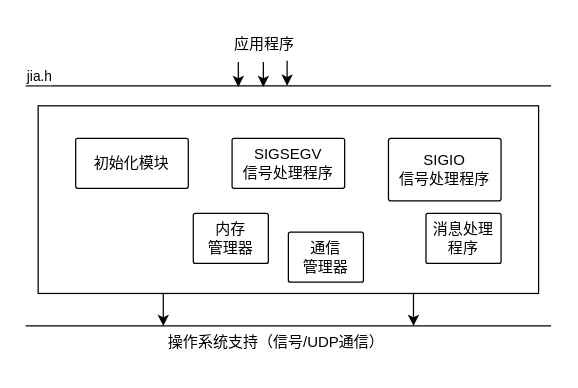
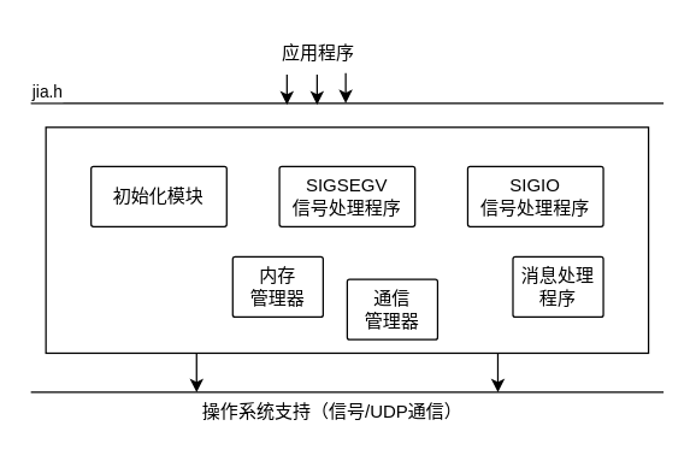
  <mxCell id="0" />
  <mxCell id="1" parent="0" />
  <mxCell id="2" value="" style="rounded=0;whiteSpace=wrap;html=1;" parent="1" vertex="1"><mxGeometry x="30" y="84" width="400" height="150" as="geometry" /></mxCell>
  <mxCell id="3" value="内存&lt;div&gt;管理器&lt;/div&gt;" style="rounded=1;whiteSpace=wrap;html=1;arcSize=4;" parent="1" vertex="1"><mxGeometry x="154" y="170" width="60" height="40" as="geometry" /></mxCell>
  <mxCell id="4" value="SIGSEGV&lt;div&gt;信号处理程序&lt;/div&gt;" style="rounded=1;whiteSpace=wrap;html=1;arcSize=4;" parent="1" vertex="1"><mxGeometry x="185" y="110" width="90" height="40" as="geometry" /></mxCell>
- <mxCell id="5" value="SIGIO&lt;div&gt;信号处理程序&lt;/div&gt;" style="rounded=1;whiteSpace=wrap;html=1;arcSize=4;" parent="1" vertex="1"><mxGeometry x="310" y="110" width="90" height="50" as="geometry" /></mxCell>
+ <mxCell id="5" value="SIGIO&lt;div&gt;信号处理程序&lt;/div&gt;" style="rounded=1;whiteSpace=wrap;html=1;arcSize=4;" parent="1" vertex="1"><mxGeometry x="310" y="110" width="90" height="40" as="geometry" /></mxCell>
  <mxCell id="6" value="消息处理程序" style="rounded=1;whiteSpace=wrap;html=1;arcSize=4;" parent="1" vertex="1"><mxGeometry x="340" y="170" width="60" height="40" as="geometry" /></mxCell>
  <mxCell id="7" value="初始化模块" style="rounded=1;whiteSpace=wrap;html=1;arcSize=4;" parent="1" vertex="1"><mxGeometry x="60" y="110" width="90" height="40" as="geometry" /></mxCell>
  <mxCell id="8" value="" style="endArrow=none;html=1;rounded=0;" parent="1" edge="1"><mxGeometry width="50" height="50" relative="1" as="geometry"><mxPoint x="20" y="68" as="sourcePoint" /><mxPoint x="440" y="68" as="targetPoint" /></mxGeometry></mxCell>
  <mxCell id="9" value="jia.h" style="edgeLabel;html=1;align=center;verticalAlign=middle;resizable=0;points=[];" parent="8" vertex="1" connectable="0"><mxGeometry x="-0.929" y="3" relative="1" as="geometry"><mxPoint x="-5" y="-5" as="offset" /></mxGeometry></mxCell>
  <mxCell id="10" value="应用程序" style="text;html=1;align=center;verticalAlign=middle;whiteSpace=wrap;rounded=0;" parent="1" vertex="1"><mxGeometry x="181" y="20" width="60" height="30" as="geometry" /></mxCell>
  <mxCell id="11" value="" style="endArrow=classic;html=1;rounded=0;" parent="1" edge="1"><mxGeometry width="50" height="50" relative="1" as="geometry"><mxPoint x="190" y="49" as="sourcePoint" /><mxPoint x="190" y="69" as="targetPoint" /></mxGeometry></mxCell>
  <mxCell id="12" value="" style="endArrow=classic;html=1;rounded=0;" parent="1" edge="1"><mxGeometry width="50" height="50" relative="1" as="geometry"><mxPoint x="210" y="49" as="sourcePoint" /><mxPoint x="210" y="69" as="targetPoint" /></mxGeometry></mxCell>
  <mxCell id="13" value="" style="endArrow=classic;html=1;rounded=0;" parent="1" edge="1"><mxGeometry width="50" height="50" relative="1" as="geometry"><mxPoint x="229" y="48" as="sourcePoint" /><mxPoint x="229" y="68" as="targetPoint" /></mxGeometry></mxCell>
  <mxCell id="14" value="" style="endArrow=none;html=1;rounded=0;" parent="1" edge="1"><mxGeometry width="50" height="50" relative="1" as="geometry"><mxPoint x="20" y="260" as="sourcePoint" /><mxPoint x="440" y="260" as="targetPoint" /></mxGeometry></mxCell>
  <mxCell id="15" value="" style="endArrow=classic;html=1;rounded=0;exitX=0.25;exitY=1;exitDx=0;exitDy=0;" parent="1" source="2" edge="1"><mxGeometry width="50" height="50" relative="1" as="geometry"><mxPoint x="90" y="390" as="sourcePoint" /><mxPoint x="130" y="260" as="targetPoint" /></mxGeometry></mxCell>
  <mxCell id="16" value="" style="endArrow=classic;html=1;rounded=0;exitX=0.75;exitY=1;exitDx=0;exitDy=0;" parent="1" source="2" edge="1"><mxGeometry width="50" height="50" relative="1" as="geometry"><mxPoint x="240" y="390" as="sourcePoint" /><mxPoint x="330" y="260" as="targetPoint" /></mxGeometry></mxCell>
  <mxCell id="17" value="操作系统支持（信号/UDP通信）" style="text;html=1;align=center;verticalAlign=middle;resizable=0;points=[];autosize=1;strokeColor=none;fillColor=none;" parent="1" vertex="1"><mxGeometry x="120" y="258" width="200" height="30" as="geometry" /></mxCell>
  <mxCell id="18" value="通信&lt;br&gt;&lt;div&gt;管理器&lt;/div&gt;" style="rounded=1;whiteSpace=wrap;html=1;arcSize=4;" vertex="1" parent="1"><mxGeometry x="230" y="185" width="60" height="40" as="geometry" /></mxCell>
